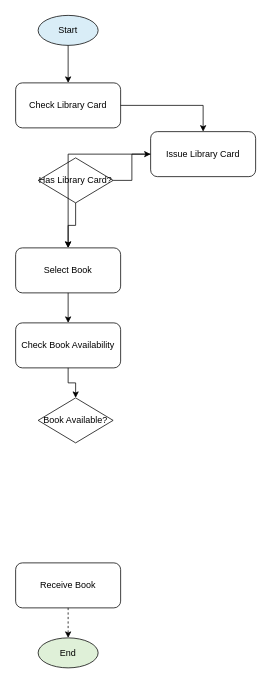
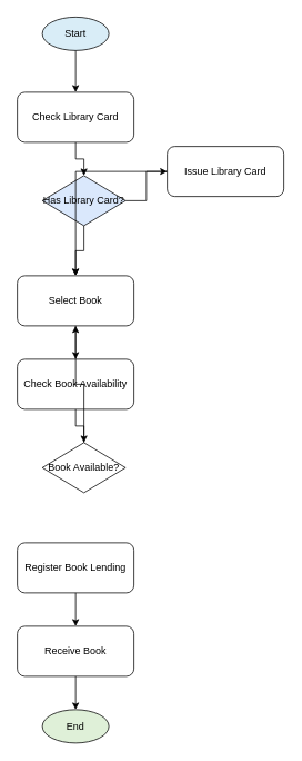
  <mxCell id="0" />
  <mxCell id="1" parent="0" />
  <mxCell id="2" value="Start" style="ellipse;whiteSpace=wrap;html=1;fillColor=#d9edf7;" vertex="1" parent="1"><mxGeometry x="50" y="20" width="80" height="40" as="geometry" /></mxCell>
  <mxCell id="3" value="Check Library Card" style="rounded=1;whiteSpace=wrap;html=1;" vertex="1" parent="1"><mxGeometry x="20" y="110" width="140" height="60" as="geometry" /></mxCell>
- <mxCell id="4" value="Has Library Card?" style="rhombus;whiteSpace=wrap;html=1;" vertex="1" parent="1"><mxGeometry x="50" y="210" width="100" height="60" as="geometry" /></mxCell>
+ <mxCell id="4" value="Has Library Card?" style="rhombus;whiteSpace=wrap;html=1;fillColor=#dae8fc;" vertex="1" parent="1"><mxGeometry x="50" y="210" width="100" height="60" as="geometry" /></mxCell>
  <mxCell id="5" value="Issue Library Card" style="rounded=1;whiteSpace=wrap;html=1;" vertex="1" parent="1"><mxGeometry x="200" y="175" width="140" height="60" as="geometry" /></mxCell>
  <mxCell id="6" value="Select Book" style="rounded=1;whiteSpace=wrap;html=1;" vertex="1" parent="1"><mxGeometry x="20" y="330" width="140" height="60" as="geometry" /></mxCell>
  <mxCell id="7" value="Check Book Availability" style="rounded=1;whiteSpace=wrap;html=1;" vertex="1" parent="1"><mxGeometry x="20" y="430" width="140" height="60" as="geometry" /></mxCell>
  <mxCell id="8" value="Book Available?" style="rhombus;whiteSpace=wrap;html=1;" vertex="1" parent="1"><mxGeometry x="50" y="530" width="100" height="60" as="geometry" /></mxCell>
+ <mxCell id="9" value="Register Book Lending" style="rounded=1;whiteSpace=wrap;html=1;" vertex="1" parent="1"><mxGeometry x="20" y="650" width="140" height="60" as="geometry" /></mxCell>
  <mxCell id="10" value="Receive Book" style="rounded=1;whiteSpace=wrap;html=1;" vertex="1" parent="1"><mxGeometry x="20" y="750" width="140" height="60" as="geometry" /></mxCell>
  <mxCell id="11" value="End" style="ellipse;whiteSpace=wrap;html=1;fillColor=#dff0d8;" vertex="1" parent="1"><mxGeometry x="50" y="850" width="80" height="40" as="geometry" /></mxCell>
  <mxCell id="12" style="edgeStyle=orthogonalEdgeStyle;rounded=0;html=1;" edge="1" source="2" target="3" parent="1"><mxGeometry relative="1" as="geometry" /></mxCell>
- <mxCell id="13" style="edgeStyle=orthogonalEdgeStyle;rounded=0;html=1;" edge="1" source="3" target="5" parent="1"><mxGeometry relative="1" as="geometry" /></mxCell>
+ <mxCell id="13" style="edgeStyle=orthogonalEdgeStyle;rounded=0;html=1;" edge="1" source="3" target="4" parent="1"><mxGeometry relative="1" as="geometry" /></mxCell>
  <mxCell id="14" style="edgeStyle=orthogonalEdgeStyle;rounded=0;html=1;" edge="1" source="4" target="5" parent="1"><mxGeometry relative="1" as="geometry" /></mxCell>
  <mxCell id="15" style="edgeStyle=orthogonalEdgeStyle;rounded=0;html=1;" edge="1" source="5" target="6" parent="1"><mxGeometry relative="1" as="geometry" /></mxCell>
  <mxCell id="16" style="edgeStyle=orthogonalEdgeStyle;rounded=0;html=1;" edge="1" source="4" target="6" parent="1"><mxGeometry relative="1" as="geometry" /></mxCell>
  <mxCell id="17" style="edgeStyle=orthogonalEdgeStyle;rounded=0;html=1;" edge="1" source="6" target="7" parent="1"><mxGeometry relative="1" as="geometry" /></mxCell>
  <mxCell id="18" style="edgeStyle=orthogonalEdgeStyle;rounded=0;html=1;" edge="1" source="7" target="8" parent="1"><mxGeometry relative="1" as="geometry" /></mxCell>
- <mxCell id="20" style="edgeStyle=orthogonalEdgeStyle;rounded=0;html=1;dashed=1;" edge="1" source="10" target="11" parent="1"><mxGeometry relative="1" as="geometry" /></mxCell>
+ <mxCell id="19" style="edgeStyle=orthogonalEdgeStyle;rounded=0;html=1;" edge="1" source="9" target="10" parent="1"><mxGeometry relative="1" as="geometry" /></mxCell>
+ <mxCell id="20" style="edgeStyle=orthogonalEdgeStyle;rounded=0;html=1;" edge="1" source="10" target="11" parent="1"><mxGeometry relative="1" as="geometry" /></mxCell>
+ <mxCell id="21" style="edgeStyle=orthogonalEdgeStyle;rounded=0;html=1;" edge="1" source="8" target="6" parent="1"><mxGeometry relative="1" as="geometry" /></mxCell>
